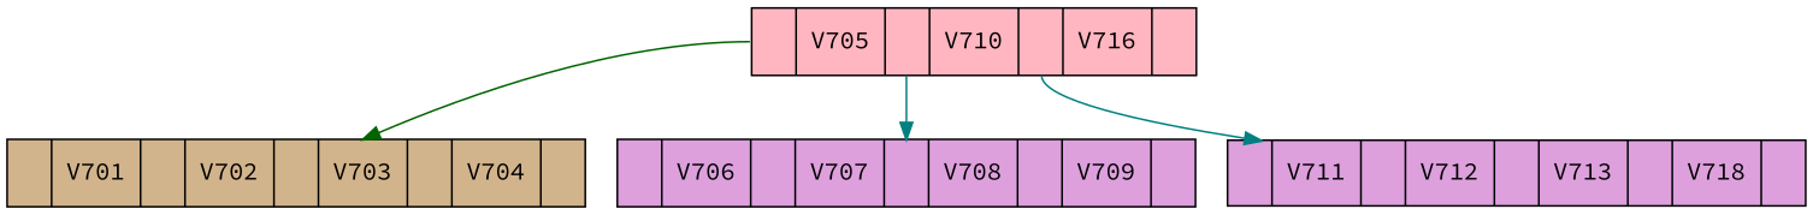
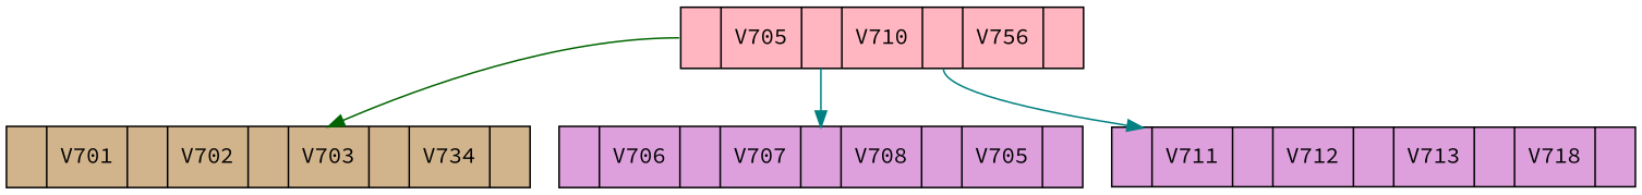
  digraph {
    fontname="Source Code Pro"
    node [fillcolor=plum fontname="Source Code Pro" shape=record style=filled]
    edge [color=teal fontname="Source Code Pro"]
-   n1 [fillcolor=lightpink label="<f0> |V705|<f1> |V710|<f2> |V716|<f3>"]
-   n2 [fillcolor=tan label="<f0> |V701|<f1> |V702|<f2> |V703|<f3> |V704|<f4>"]
-   n3 [label="<f0> |V706|<f1> |V707|<f2> |V708|<f3> |V709|<f4>"]
+   n1 [fillcolor=lightpink label="<f0> |V705|<f1> |V710|<f2> |V756|<f3>"]
+   n2 [fillcolor=tan label="<f0> |V701|<f1> |V702|<f2> |V703|<f3> |V734|<f4>"]
+   n3 [label="<f0> |V706|<f1> |V707|<f2> |V708|<f3> |V705|<f4>"]
    n4 [label="<f0> |V711|<f1> |V712|<f2> |V713|<f3> |V718|<f4>"]
    n1 -> n2 [color=darkgreen tailport=f0]
    n1 -> n3 [tailport=f1]
    n1 -> n4 [tailport=f2]
  }
